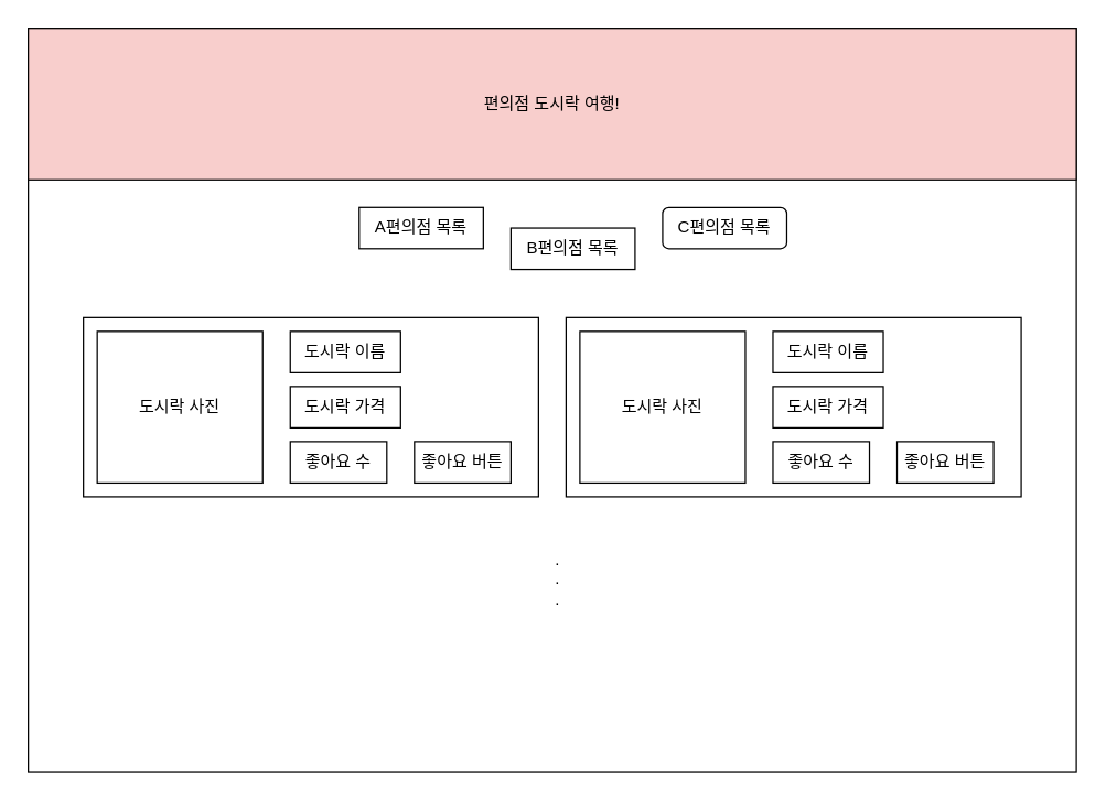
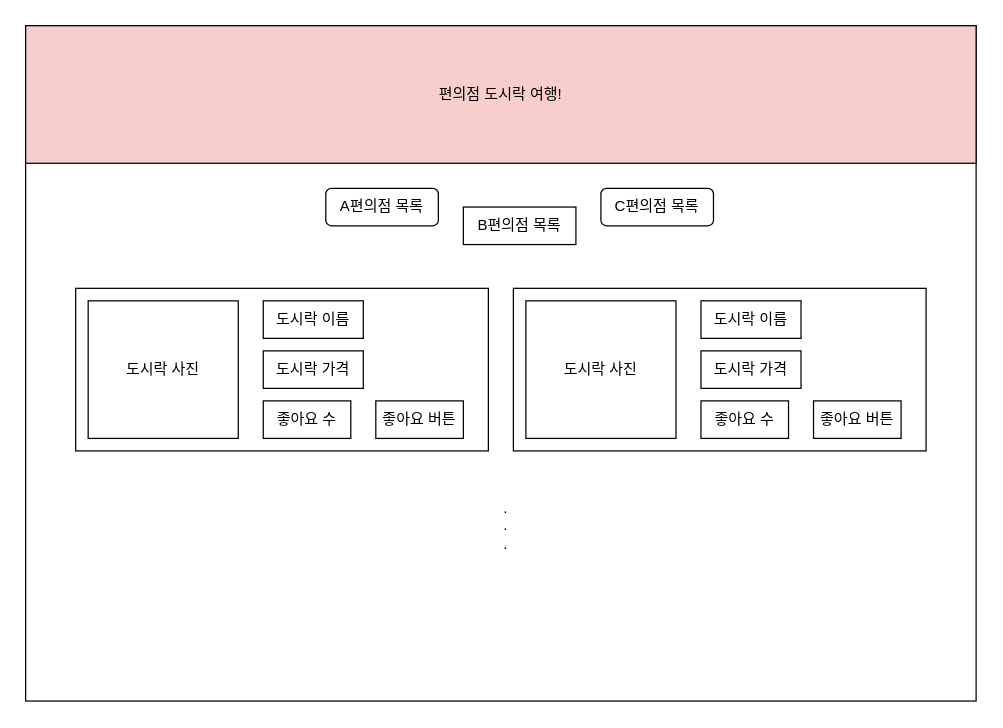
  <mxCell id="0" />
  <mxCell id="1" parent="0" />
  <mxCell id="2" value="" style="rounded=0;whiteSpace=wrap;html=1;" vertex="1" parent="1"><mxGeometry x="20" y="20" width="760" height="540" as="geometry" /></mxCell>
  <mxCell id="3" value="편의점 도시락 여행!" style="rounded=0;whiteSpace=wrap;html=1;fillColor=#f8cecc;" vertex="1" parent="1"><mxGeometry x="20" y="20" width="760" height="110" as="geometry" /></mxCell>
- <mxCell id="4" value="A편의점 목록" style="rounded=0;whiteSpace=wrap;html=1;" vertex="1" parent="1"><mxGeometry x="260" y="150" width="90" height="30" as="geometry" /></mxCell>
+ <mxCell id="4" value="A편의점 목록" style="whiteSpace=wrap;html=1;rounded=1;" vertex="1" parent="1"><mxGeometry x="260" y="150" width="90" height="30" as="geometry" /></mxCell>
  <mxCell id="5" value="B편의점 목록" style="rounded=0;whiteSpace=wrap;html=1;" vertex="1" parent="1"><mxGeometry x="370" y="165" width="90" height="30" as="geometry" /></mxCell>
  <mxCell id="6" value="C편의점 목록" style="whiteSpace=wrap;html=1;rounded=1;" vertex="1" parent="1"><mxGeometry x="480" y="150" width="90" height="30" as="geometry" /></mxCell>
  <mxCell id="7" value="" style="group" vertex="1" connectable="0" parent="1"><mxGeometry x="60" y="230" width="330" height="130" as="geometry" /></mxCell>
  <mxCell id="8" value="" style="rounded=0;whiteSpace=wrap;html=1;" vertex="1" parent="7"><mxGeometry width="330" height="130" as="geometry" /></mxCell>
  <mxCell id="9" value="도시락 사진" style="rounded=0;whiteSpace=wrap;html=1;" vertex="1" parent="7"><mxGeometry x="10" y="10" width="120" height="110" as="geometry" /></mxCell>
  <mxCell id="10" value="도시락 이름" style="rounded=0;whiteSpace=wrap;html=1;" vertex="1" parent="7"><mxGeometry x="150" y="10" width="80" height="30" as="geometry" /></mxCell>
  <mxCell id="11" value="도시락 가격" style="rounded=0;whiteSpace=wrap;html=1;" vertex="1" parent="7"><mxGeometry x="150" y="50" width="80" height="30" as="geometry" /></mxCell>
  <mxCell id="12" value="좋아요 버튼" style="rounded=0;whiteSpace=wrap;html=1;" vertex="1" parent="7"><mxGeometry x="240" y="90" width="70" height="30" as="geometry" /></mxCell>
  <mxCell id="13" value="좋아요 수" style="rounded=0;whiteSpace=wrap;html=1;" vertex="1" parent="7"><mxGeometry x="150" y="90" width="70" height="30" as="geometry" /></mxCell>
  <mxCell id="14" value="" style="group" vertex="1" connectable="0" parent="1"><mxGeometry x="410" y="230" width="330" height="130" as="geometry" /></mxCell>
  <mxCell id="15" value="" style="rounded=0;whiteSpace=wrap;html=1;" vertex="1" parent="14"><mxGeometry width="330" height="130" as="geometry" /></mxCell>
  <mxCell id="16" value="도시락 사진" style="rounded=0;whiteSpace=wrap;html=1;" vertex="1" parent="14"><mxGeometry x="10" y="10" width="120" height="110" as="geometry" /></mxCell>
  <mxCell id="17" value="도시락 이름" style="rounded=0;whiteSpace=wrap;html=1;" vertex="1" parent="14"><mxGeometry x="150" y="10" width="80" height="30" as="geometry" /></mxCell>
  <mxCell id="18" value="도시락 가격" style="rounded=0;whiteSpace=wrap;html=1;" vertex="1" parent="14"><mxGeometry x="150" y="50" width="80" height="30" as="geometry" /></mxCell>
  <mxCell id="19" value="좋아요 버튼" style="rounded=0;whiteSpace=wrap;html=1;" vertex="1" parent="14"><mxGeometry x="240" y="90" width="70" height="30" as="geometry" /></mxCell>
  <mxCell id="20" value="좋아요 수" style="rounded=0;whiteSpace=wrap;html=1;" vertex="1" parent="14"><mxGeometry x="150" y="90" width="70" height="30" as="geometry" /></mxCell>
  <mxCell id="21" value=".&lt;br&gt;.&lt;br&gt;." style="text;html=1;strokeColor=none;fillColor=none;align=center;verticalAlign=middle;whiteSpace=wrap;rounded=0;" vertex="1" parent="1"><mxGeometry x="384" y="390" width="40" height="60" as="geometry" /></mxCell>
